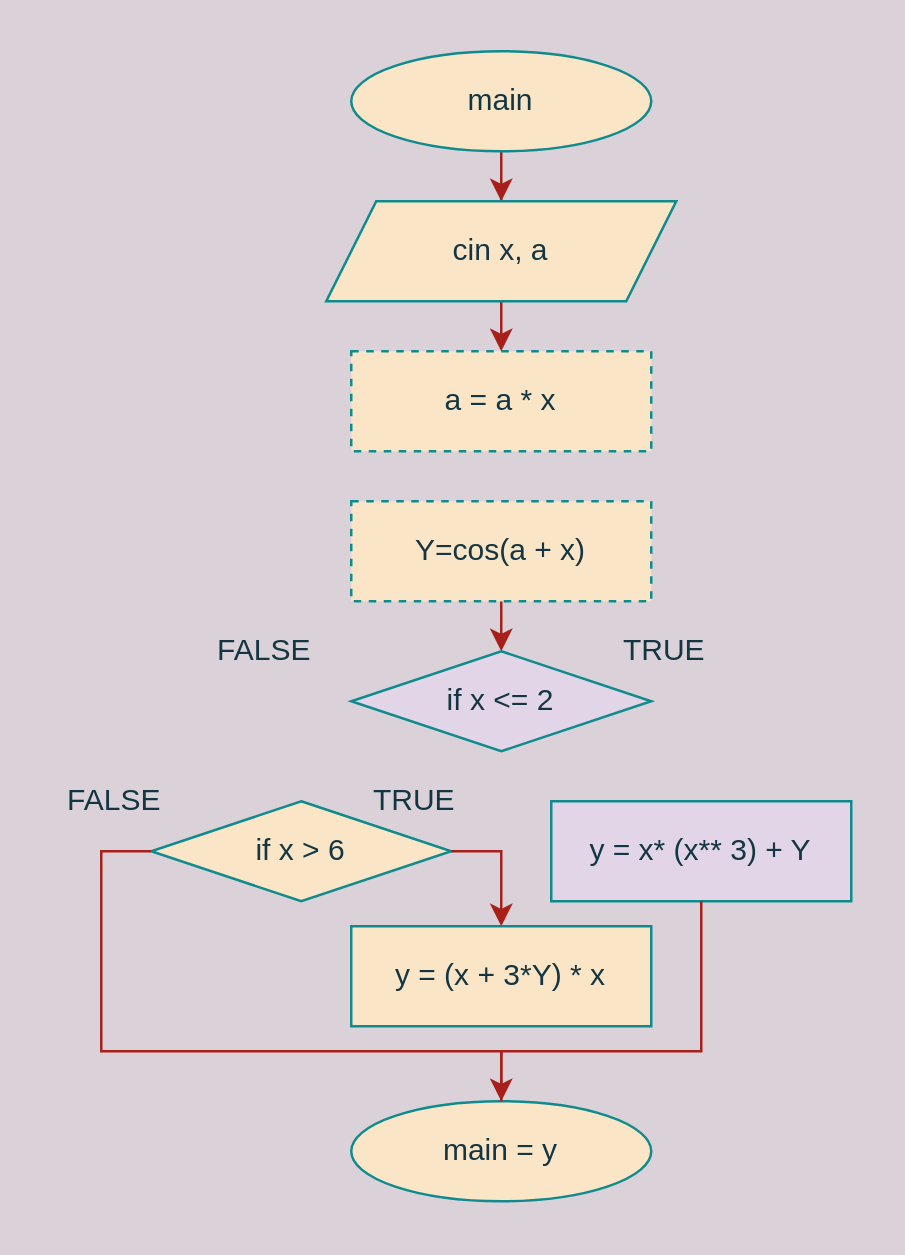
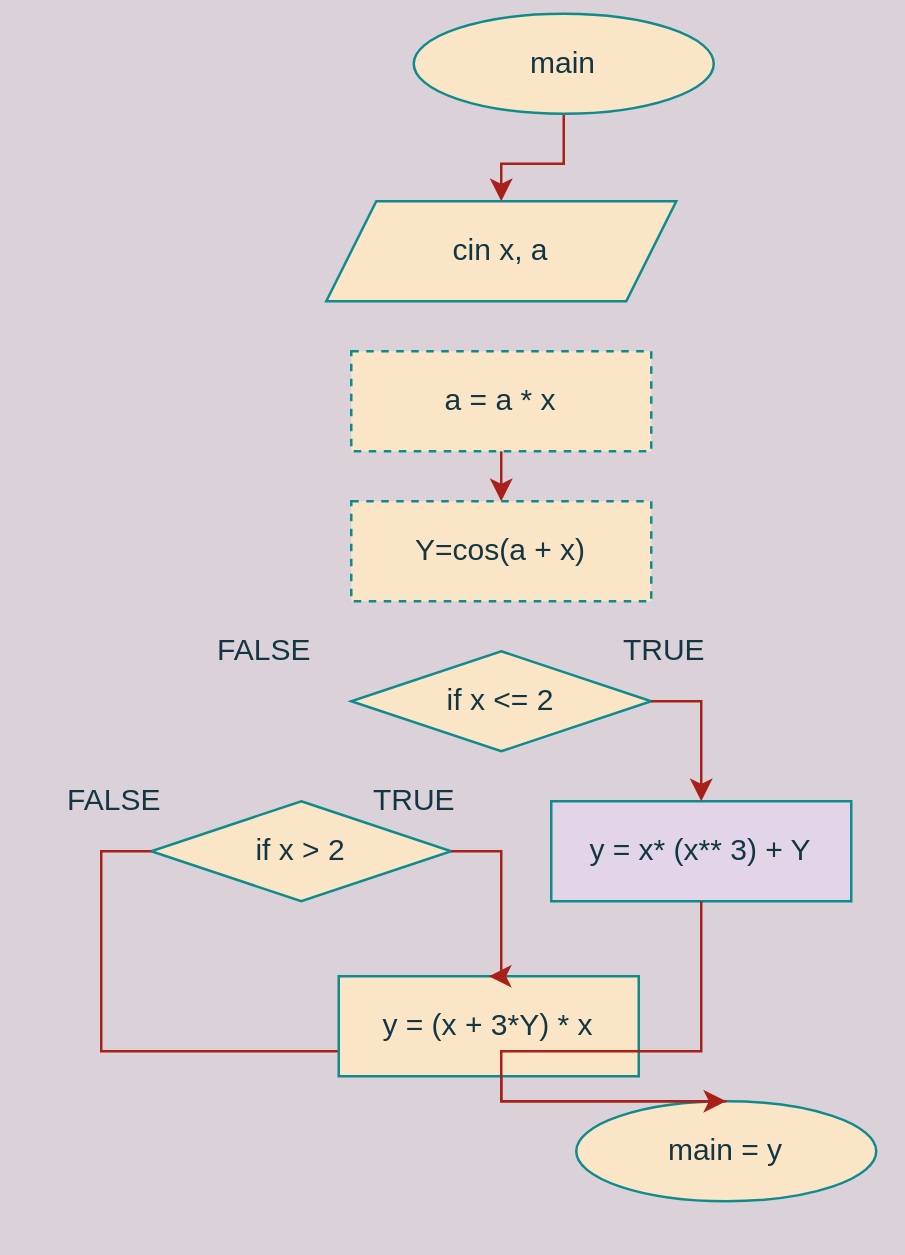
  <mxCell id="0" />
  <mxCell id="1" parent="0" />
+ <mxCell id="2" style="edgeStyle=orthogonalEdgeStyle;rounded=0;orthogonalLoop=1;jettySize=auto;html=1;exitX=0.5;exitY=1;exitDx=0;exitDy=0;entryX=0.5;entryY=0;entryDx=0;entryDy=0;strokeColor=#A8201A;fontColor=#143642;labelBackgroundColor=#DAD2D8;" edge="1" parent="1" source="3" target="9"><mxGeometry relative="1" as="geometry" /></mxCell>
  <mxCell id="3" value="a = a * x" style="rounded=0;whiteSpace=wrap;html=1;fillColor=#FAE5C7;strokeColor=#0F8B8D;fontColor=#143642;dashed=1;" vertex="1" parent="1"><mxGeometry y="140" width="120" height="40" as="geometry" x="140" /></mxCell>
  <mxCell id="4" style="edgeStyle=orthogonalEdgeStyle;rounded=0;orthogonalLoop=1;jettySize=auto;html=1;exitX=0.5;exitY=1;exitDx=0;exitDy=0;strokeColor=#A8201A;fontColor=#143642;labelBackgroundColor=#DAD2D8;" edge="1" parent="1" source="5" target="7"><mxGeometry relative="1" as="geometry" /></mxCell>
- <mxCell id="5" value="main" style="ellipse;whiteSpace=wrap;html=1;fillColor=#FAE5C7;strokeColor=#0F8B8D;fontColor=#143642;" vertex="1" parent="1"><mxGeometry width="120" height="40" as="geometry" x="140" y="20" /></mxCell>
- <mxCell id="6" style="edgeStyle=orthogonalEdgeStyle;rounded=0;orthogonalLoop=1;jettySize=auto;html=1;exitX=0.5;exitY=1;exitDx=0;exitDy=0;entryX=0.5;entryY=0;entryDx=0;entryDy=0;strokeColor=#A8201A;fontColor=#143642;labelBackgroundColor=#DAD2D8;" edge="1" parent="1" source="7" target="3"><mxGeometry relative="1" as="geometry" /></mxCell>
+ <mxCell id="5" value="main" style="ellipse;whiteSpace=wrap;html=1;fillColor=#FAE5C7;strokeColor=#0F8B8D;fontColor=#143642;" vertex="1" parent="1"><mxGeometry x="165" y="5" width="120" height="40" as="geometry" /></mxCell>
  <mxCell id="7" value="cin x, a" style="shape=parallelogram;perimeter=parallelogramPerimeter;whiteSpace=wrap;html=1;fixedSize=1;fillColor=#FAE5C7;strokeColor=#0F8B8D;fontColor=#143642;" vertex="1" parent="1"><mxGeometry x="130" y="80" width="140" height="40" as="geometry" /></mxCell>
- <mxCell id="8" style="edgeStyle=orthogonalEdgeStyle;rounded=0;orthogonalLoop=1;jettySize=auto;html=1;exitX=0.5;exitY=1;exitDx=0;exitDy=0;entryX=0.5;entryY=0;entryDx=0;entryDy=0;strokeColor=#A8201A;fontColor=#143642;labelBackgroundColor=#DAD2D8;" edge="1" parent="1" source="9" target="10"><mxGeometry relative="1" as="geometry" /></mxCell>
  <mxCell id="9" value="Y=&lt;span style=&quot;text-align: -webkit-left&quot;&gt;cos(a + x)&lt;/span&gt;" style="rounded=0;whiteSpace=wrap;html=1;fillColor=#FAE5C7;strokeColor=#0F8B8D;fontColor=#143642;dashed=1;" vertex="1" parent="1"><mxGeometry y="200" width="120" height="40" as="geometry" x="140" /></mxCell>
- <mxCell id="10" value="if x &amp;lt;= 2" style="rhombus;whiteSpace=wrap;html=1;fillColor=#e1d5e7;strokeColor=#0F8B8D;fontColor=#143642;" vertex="1" parent="1"><mxGeometry y="260" width="120" height="40" as="geometry" x="140" /></mxCell>
+ <mxCell id="10" value="if x &amp;lt;= 2" style="rhombus;whiteSpace=wrap;html=1;fillColor=#FAE5C7;strokeColor=#0F8B8D;fontColor=#143642;" vertex="1" parent="1"><mxGeometry y="260" width="120" height="40" as="geometry" x="140" /></mxCell>
  <mxCell id="11" value="TRUE" style="text;html=1;align=center;verticalAlign=middle;resizable=0;points=[];autosize=1;fontColor=#143642;" vertex="1" parent="1"><mxGeometry x="240" y="250" width="50" height="20" as="geometry" /></mxCell>
  <mxCell id="12" value="FALSE" style="text;html=1;align=center;verticalAlign=middle;resizable=0;points=[];autosize=1;fontColor=#143642;" vertex="1" parent="1"><mxGeometry x="80" y="250" width="50" height="20" as="geometry" /></mxCell>
  <mxCell id="13" value="&lt;span style=&quot;text-align: -webkit-left&quot;&gt;y =&amp;nbsp;&lt;/span&gt;&lt;span style=&quot;text-align: -webkit-left&quot;&gt;x* (x** 3) + Y&lt;/span&gt;" style="rounded=0;whiteSpace=wrap;html=1;fillColor=#e1d5e7;strokeColor=#0F8B8D;fontColor=#143642;" vertex="1" parent="1"><mxGeometry x="220" y="320" width="120" height="40" as="geometry" /></mxCell>
- <mxCell id="14" value="main = y" style="ellipse;whiteSpace=wrap;html=1;fillColor=#FAE5C7;strokeColor=#0F8B8D;fontColor=#143642;" vertex="1" parent="1"><mxGeometry y="440" width="120" height="40" as="geometry" x="140" /></mxCell>
- <mxCell id="15" value="if x &amp;gt; 6" style="rhombus;whiteSpace=wrap;html=1;fillColor=#FAE5C7;strokeColor=#0F8B8D;fontColor=#143642;" vertex="1" parent="1"><mxGeometry x="60" y="320" width="120" height="40" as="geometry" /></mxCell>
+ <mxCell id="14" value="main = y" style="ellipse;whiteSpace=wrap;html=1;fillColor=#FAE5C7;strokeColor=#0F8B8D;fontColor=#143642;" vertex="1" parent="1"><mxGeometry x="230" y="440" width="120" height="40" as="geometry" /></mxCell>
+ <mxCell id="15" value="if x &amp;gt; 2" style="rhombus;whiteSpace=wrap;html=1;fillColor=#FAE5C7;strokeColor=#0F8B8D;fontColor=#143642;" vertex="1" parent="1"><mxGeometry x="60" y="320" width="120" height="40" as="geometry" /></mxCell>
  <mxCell id="16" value="TRUE" style="text;html=1;align=center;verticalAlign=middle;resizable=0;points=[];autosize=1;fontColor=#143642;" vertex="1" parent="1"><mxGeometry y="310" width="50" height="20" as="geometry" x="140" /></mxCell>
  <mxCell id="17" value="FALSE" style="text;html=1;align=center;verticalAlign=middle;resizable=0;points=[];autosize=1;fontColor=#143642;" vertex="1" parent="1"><mxGeometry x="20" y="310" width="50" height="20" as="geometry" /></mxCell>
  <mxCell id="18" style="edgeStyle=orthogonalEdgeStyle;rounded=0;orthogonalLoop=1;jettySize=auto;html=1;strokeColor=#A8201A;fontColor=#143642;entryX=0.5;entryY=0;entryDx=0;entryDy=0;exitX=0;exitY=0.5;exitDx=0;exitDy=0;labelBackgroundColor=#DAD2D8;" edge="1" parent="1" source="15" target="14"><mxGeometry relative="1" as="geometry"><mxPoint x="145" y="350" as="sourcePoint" /><mxPoint x="170" y="380" as="targetPoint" /><Array as="points"><mxPoint x="40" y="340" /><mxPoint x="40" y="420" /><mxPoint x="200" y="420" /></Array></mxGeometry></mxCell>
- <mxCell id="19" value="&lt;span style=&quot;text-align: -webkit-left&quot;&gt;y = (x&amp;nbsp;&lt;/span&gt;&lt;span style=&quot;text-align: -webkit-left&quot;&gt;+ 3*Y) * x&lt;/span&gt;" style="rounded=0;whiteSpace=wrap;html=1;fillColor=#FAE5C7;strokeColor=#0F8B8D;fontColor=#143642;" vertex="1" parent="1"><mxGeometry y="370" width="120" height="40" as="geometry" x="140" /></mxCell>
+ <mxCell id="19" value="&lt;span style=&quot;text-align: -webkit-left&quot;&gt;y = (x&amp;nbsp;&lt;/span&gt;&lt;span style=&quot;text-align: -webkit-left&quot;&gt;+ 3*Y) * x&lt;/span&gt;" style="rounded=0;whiteSpace=wrap;html=1;fillColor=#FAE5C7;strokeColor=#0F8B8D;fontColor=#143642;" vertex="1" parent="1"><mxGeometry x="135" y="390" width="120" height="40" as="geometry" /></mxCell>
+ <mxCell id="20" style="edgeStyle=orthogonalEdgeStyle;rounded=0;orthogonalLoop=1;jettySize=auto;html=1;exitX=1;exitY=0.5;exitDx=0;exitDy=0;strokeColor=#A8201A;fontColor=#143642;labelBackgroundColor=#DAD2D8;entryX=0.5;entryY=0;entryDx=0;entryDy=0;" edge="1" parent="1" source="10" target="13"><mxGeometry relative="1" as="geometry"><mxPoint x="350" y="215" as="sourcePoint" /><mxPoint x="360" y="305" as="targetPoint" /><Array as="points"><mxPoint x="280" y="280" /></Array></mxGeometry></mxCell>
  <mxCell id="21" style="edgeStyle=orthogonalEdgeStyle;rounded=0;orthogonalLoop=1;jettySize=auto;html=1;exitX=1;exitY=0.5;exitDx=0;exitDy=0;strokeColor=#A8201A;fontColor=#143642;labelBackgroundColor=#DAD2D8;entryX=0.5;entryY=0;entryDx=0;entryDy=0;" edge="1" parent="1" source="15" target="19"><mxGeometry relative="1" as="geometry"><mxPoint x="470" y="295" as="sourcePoint" /><mxPoint x="480" y="385" as="targetPoint" /><Array as="points"><mxPoint x="200" y="340" /></Array></mxGeometry></mxCell>
  <mxCell id="22" style="edgeStyle=orthogonalEdgeStyle;rounded=0;orthogonalLoop=1;jettySize=auto;html=1;exitX=0.5;exitY=1;exitDx=0;exitDy=0;strokeColor=#A8201A;fontColor=#143642;labelBackgroundColor=#DAD2D8;entryX=0.5;entryY=0;entryDx=0;entryDy=0;endArrow=none;" edge="1" parent="1" source="13" target="14"><mxGeometry relative="1" as="geometry"><mxPoint x="470" y="295" as="sourcePoint" /><mxPoint x="480" y="385" as="targetPoint" /><Array as="points"><mxPoint x="280" y="420" /><mxPoint x="200" y="420" /></Array></mxGeometry></mxCell>
